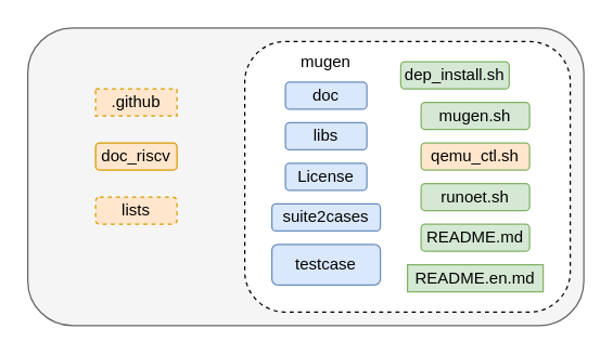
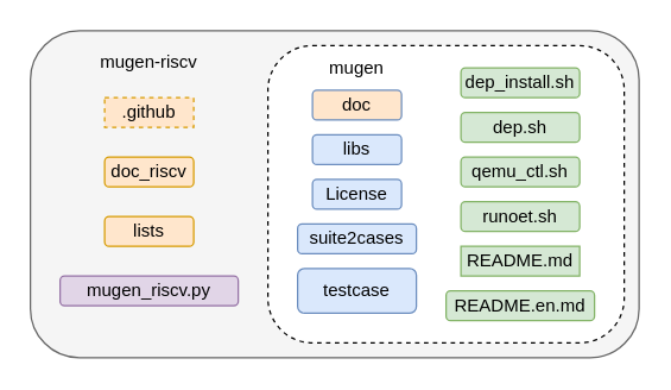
  <mxCell id="0" />
  <mxCell id="1" parent="0" />
  <mxCell id="2" value="" style="rounded=1;whiteSpace=wrap;html=1;fillColor=#f5f5f5;fontColor=#333333;strokeColor=#666666;" vertex="1" parent="1"><mxGeometry x="20" y="20" width="410" height="220" as="geometry" /></mxCell>
  <mxCell id="3" value="" style="rounded=1;whiteSpace=wrap;html=1;dashed=1;" vertex="1" parent="1"><mxGeometry x="180" y="30" width="240" height="200" as="geometry" /></mxCell>
  <mxCell id="4" value=".github" style="whiteSpace=wrap;html=1;fillColor=#ffe6cc;strokeColor=#d79b00;dashed=1;rounded=0;" vertex="1" parent="1"><mxGeometry x="70" y="65" width="60" height="20" as="geometry" /></mxCell>
- <mxCell id="5" value="doc" style="rounded=1;whiteSpace=wrap;html=1;fillColor=#dae8fc;strokeColor=#6c8ebf;" vertex="1" parent="1"><mxGeometry x="210" y="60" width="60" height="20" as="geometry" /></mxCell>
+ <mxCell id="5" value="doc" style="rounded=1;whiteSpace=wrap;html=1;fillColor=#ffe6cc;strokeColor=#6c8ebf;" vertex="1" parent="1"><mxGeometry x="210" y="60" width="60" height="20" as="geometry" /></mxCell>
  <mxCell id="6" value="libs" style="rounded=1;whiteSpace=wrap;html=1;fillColor=#dae8fc;strokeColor=#6c8ebf;" vertex="1" parent="1"><mxGeometry x="210" y="90" width="60" height="20" as="geometry" /></mxCell>
  <mxCell id="7" value="License" style="rounded=1;whiteSpace=wrap;html=1;fillColor=#dae8fc;strokeColor=#6c8ebf;" vertex="1" parent="1"><mxGeometry x="210" y="120" width="60" height="20" as="geometry" /></mxCell>
  <mxCell id="8" value="suite2cases" style="rounded=1;whiteSpace=wrap;html=1;fillColor=#dae8fc;strokeColor=#6c8ebf;" vertex="1" parent="1"><mxGeometry x="200" y="150" width="80" height="20" as="geometry" /></mxCell>
  <mxCell id="9" value="testcase" style="rounded=1;whiteSpace=wrap;html=1;fillColor=#dae8fc;strokeColor=#6c8ebf;" vertex="1" parent="1"><mxGeometry x="200" y="180" width="80" height="30" as="geometry" /></mxCell>
- <mxCell id="10" value="dep_install.sh" style="rounded=1;whiteSpace=wrap;html=1;fillColor=#d5e8d4;strokeColor=#82b366;" vertex="1" parent="1"><mxGeometry x="295" y="45" width="80" height="20" as="geometry" /></mxCell>
- <mxCell id="11" value="mugen.sh" style="rounded=1;whiteSpace=wrap;html=1;fillColor=#d5e8d4;strokeColor=#82b366;" vertex="1" parent="1"><mxGeometry x="310" y="75" width="80" height="20" as="geometry" /></mxCell>
- <mxCell id="12" value="qemu_ctl.sh" style="rounded=1;whiteSpace=wrap;html=1;fillColor=#ffe6cc;strokeColor=#82b366;" vertex="1" parent="1"><mxGeometry x="310" y="105" width="80" height="20" as="geometry" /></mxCell>
+ <mxCell id="10" value="dep_install.sh" style="rounded=1;whiteSpace=wrap;html=1;fillColor=#d5e8d4;strokeColor=#82b366;" vertex="1" parent="1"><mxGeometry x="310" y="45" width="80" height="20" as="geometry" /></mxCell>
+ <mxCell id="11" value="dep.sh" style="rounded=1;whiteSpace=wrap;html=1;fillColor=#d5e8d4;strokeColor=#82b366;" vertex="1" parent="1"><mxGeometry x="310" y="75" width="80" height="20" as="geometry" /></mxCell>
+ <mxCell id="12" value="qemu_ctl.sh" style="rounded=1;whiteSpace=wrap;html=1;fillColor=#d5e8d4;strokeColor=#82b366;" vertex="1" parent="1"><mxGeometry x="310" y="105" width="80" height="20" as="geometry" /></mxCell>
  <mxCell id="13" value="runoet.sh" style="rounded=1;whiteSpace=wrap;html=1;fillColor=#d5e8d4;strokeColor=#82b366;" vertex="1" parent="1"><mxGeometry x="310" y="135" width="80" height="20" as="geometry" /></mxCell>
- <mxCell id="14" value="README.md" style="rounded=1;whiteSpace=wrap;html=1;fillColor=#d5e8d4;strokeColor=#82b366;" vertex="1" parent="1"><mxGeometry x="310" y="165" width="80" height="20" as="geometry" /></mxCell>
- <mxCell id="15" value="README.en.md" style="whiteSpace=wrap;html=1;fillColor=#d5e8d4;strokeColor=#82b366;rounded=0;" vertex="1" parent="1"><mxGeometry x="300" y="195" width="100" height="20" as="geometry" /></mxCell>
+ <mxCell id="14" value="README.md" style="whiteSpace=wrap;html=1;fillColor=#d5e8d4;strokeColor=#82b366;rounded=0;" vertex="1" parent="1"><mxGeometry x="310" y="165" width="80" height="20" as="geometry" /></mxCell>
+ <mxCell id="15" value="README.en.md" style="rounded=1;whiteSpace=wrap;html=1;fillColor=#d5e8d4;strokeColor=#82b366;" vertex="1" parent="1"><mxGeometry x="300" y="195" width="100" height="20" as="geometry" /></mxCell>
  <mxCell id="16" value="doc_riscv" style="rounded=1;whiteSpace=wrap;html=1;fillColor=#ffe6cc;strokeColor=#d79b00;" vertex="1" parent="1"><mxGeometry x="70" y="105" width="60" height="20" as="geometry" /></mxCell>
- <mxCell id="17" value="lists" style="rounded=1;whiteSpace=wrap;html=1;fillColor=#ffe6cc;strokeColor=#d79b00;dashed=1;" vertex="1" parent="1"><mxGeometry x="70" y="145" width="60" height="20" as="geometry" /></mxCell>
+ <mxCell id="17" value="lists" style="rounded=1;whiteSpace=wrap;html=1;fillColor=#ffe6cc;strokeColor=#d79b00;" vertex="1" parent="1"><mxGeometry x="70" y="145" width="60" height="20" as="geometry" /></mxCell>
+ <mxCell id="18" value="mugen_riscv.py" style="rounded=1;whiteSpace=wrap;html=1;fillColor=#e1d5e7;strokeColor=#9673a6;" vertex="1" parent="1"><mxGeometry x="40" y="185" width="120" height="20" as="geometry" /></mxCell>
+ <mxCell id="19" value="mugen-riscv" style="text;html=1;strokeColor=none;fillColor=none;align=center;verticalAlign=middle;whiteSpace=wrap;rounded=0;dashed=1;" vertex="1" parent="1"><mxGeometry x="60" y="26" width="80" height="30" as="geometry" /></mxCell>
  <mxCell id="20" value="mugen" style="text;html=1;strokeColor=none;fillColor=none;align=center;verticalAlign=middle;whiteSpace=wrap;rounded=0;dashed=1;" vertex="1" parent="1"><mxGeometry x="200" y="30" width="80" height="30" as="geometry" /></mxCell>
